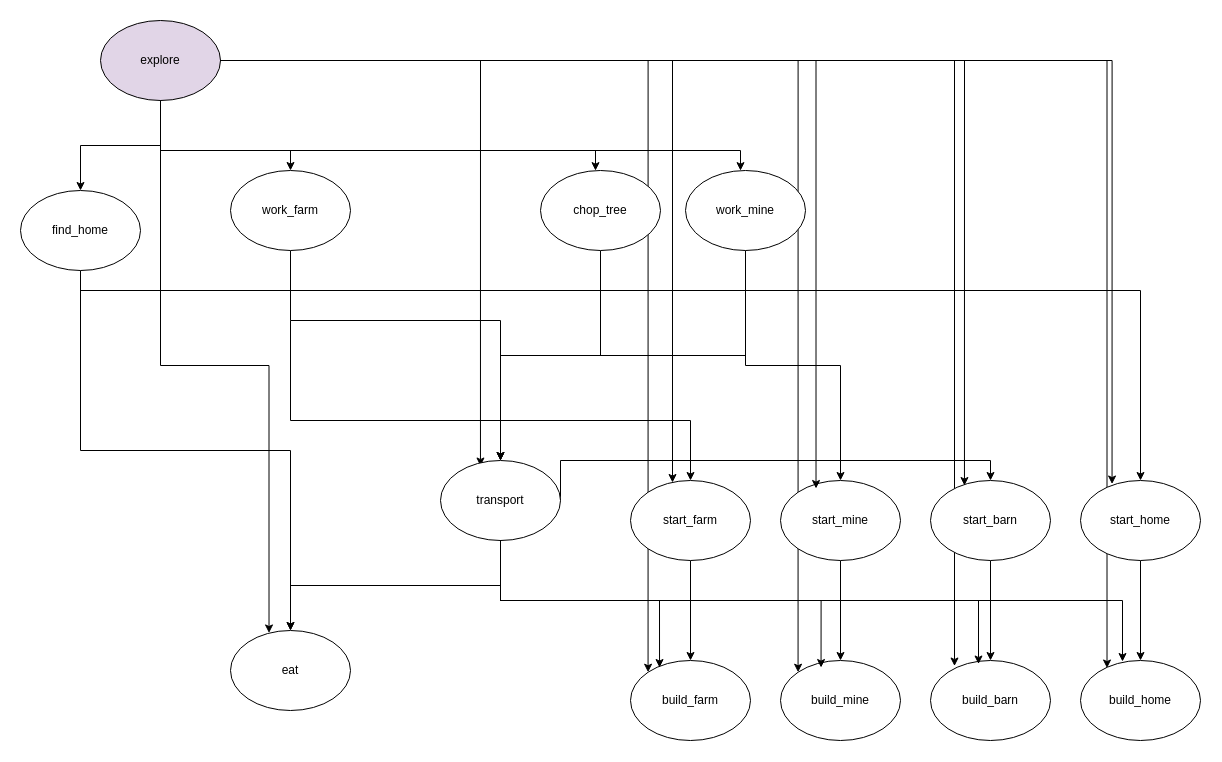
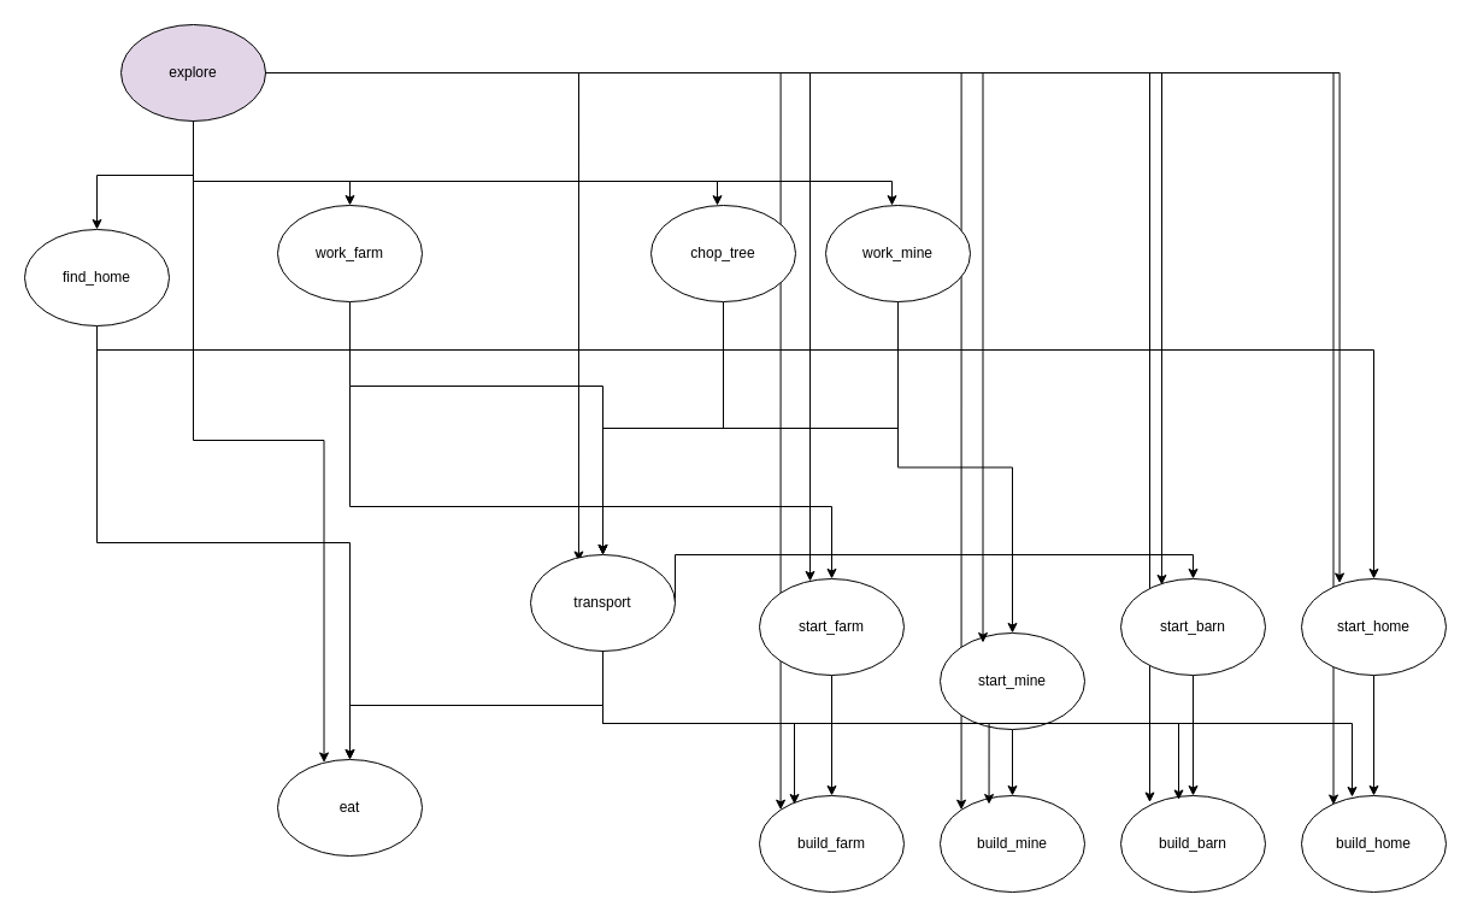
  <mxCell id="0" />
  <mxCell id="1" parent="0" />
  <mxCell id="2" value="eat" style="ellipse;whiteSpace=wrap;html=1;" vertex="1" parent="1"><mxGeometry x="230" y="630" width="120" height="80" as="geometry" /></mxCell>
  <mxCell id="3" style="edgeStyle=orthogonalEdgeStyle;rounded=0;orthogonalLoop=1;jettySize=auto;html=1;exitX=0.5;exitY=1;exitDx=0;exitDy=0;entryX=0.5;entryY=0;entryDx=0;entryDy=0;" edge="1" parent="1" source="5" target="2"><mxGeometry relative="1" as="geometry"><Array as="points"><mxPoint x="80" y="450" /><mxPoint x="290" y="450" /></Array></mxGeometry></mxCell>
  <mxCell id="4" style="edgeStyle=orthogonalEdgeStyle;rounded=0;orthogonalLoop=1;jettySize=auto;html=1;exitX=0.5;exitY=1;exitDx=0;exitDy=0;entryX=0.5;entryY=0;entryDx=0;entryDy=0;" edge="1" parent="1" source="5" target="39"><mxGeometry relative="1" as="geometry"><Array as="points"><mxPoint x="80" y="290" /><mxPoint x="1140" y="290" /></Array></mxGeometry></mxCell>
  <mxCell id="5" value="find_home" style="ellipse;whiteSpace=wrap;html=1;" vertex="1" parent="1"><mxGeometry x="20" y="190" width="120" height="80" as="geometry" /></mxCell>
  <mxCell id="6" style="edgeStyle=orthogonalEdgeStyle;rounded=0;orthogonalLoop=1;jettySize=auto;html=1;exitX=0.5;exitY=1;exitDx=0;exitDy=0;entryX=0.5;entryY=0;entryDx=0;entryDy=0;" edge="1" parent="1" source="15" target="5"><mxGeometry relative="1" as="geometry" /></mxCell>
  <mxCell id="7" style="edgeStyle=orthogonalEdgeStyle;rounded=0;orthogonalLoop=1;jettySize=auto;html=1;exitX=0.5;exitY=1;exitDx=0;exitDy=0;entryX=0.5;entryY=0;entryDx=0;entryDy=0;" edge="1" parent="1" source="15" target="24"><mxGeometry relative="1" as="geometry"><Array as="points"><mxPoint x="160" y="150" /><mxPoint x="290" y="150" /></Array></mxGeometry></mxCell>
  <mxCell id="8" style="edgeStyle=orthogonalEdgeStyle;rounded=0;orthogonalLoop=1;jettySize=auto;html=1;exitX=0.5;exitY=1;exitDx=0;exitDy=0;" edge="1" parent="1" source="15" target="21"><mxGeometry relative="1" as="geometry"><Array as="points"><mxPoint x="160" y="150" /><mxPoint x="595" y="150" /></Array></mxGeometry></mxCell>
  <mxCell id="9" style="edgeStyle=orthogonalEdgeStyle;rounded=0;orthogonalLoop=1;jettySize=auto;html=1;exitX=0.5;exitY=1;exitDx=0;exitDy=0;" edge="1" parent="1" source="15" target="27"><mxGeometry relative="1" as="geometry"><Array as="points"><mxPoint x="160" y="150" /><mxPoint x="740" y="150" /></Array></mxGeometry></mxCell>
  <mxCell id="10" style="edgeStyle=orthogonalEdgeStyle;rounded=0;orthogonalLoop=1;jettySize=auto;html=1;exitX=1;exitY=0.5;exitDx=0;exitDy=0;entryX=0.333;entryY=0.069;entryDx=0;entryDy=0;entryPerimeter=0;" edge="1" parent="1" source="15" target="19"><mxGeometry relative="1" as="geometry"><mxPoint x="410" y="620" as="targetPoint" /></mxGeometry></mxCell>
  <mxCell id="11" style="edgeStyle=orthogonalEdgeStyle;rounded=0;orthogonalLoop=1;jettySize=auto;html=1;exitX=1;exitY=0.5;exitDx=0;exitDy=0;entryX=0;entryY=0;entryDx=0;entryDy=0;" edge="1" parent="1" source="15" target="28"><mxGeometry relative="1" as="geometry" /></mxCell>
  <mxCell id="12" style="edgeStyle=orthogonalEdgeStyle;rounded=0;orthogonalLoop=1;jettySize=auto;html=1;exitX=1;exitY=0.5;exitDx=0;exitDy=0;entryX=0;entryY=0;entryDx=0;entryDy=0;" edge="1" parent="1" source="15" target="29"><mxGeometry relative="1" as="geometry" /></mxCell>
  <mxCell id="13" style="edgeStyle=orthogonalEdgeStyle;rounded=0;orthogonalLoop=1;jettySize=auto;html=1;exitX=1;exitY=0.5;exitDx=0;exitDy=0;entryX=0.2;entryY=0.069;entryDx=0;entryDy=0;entryPerimeter=0;" edge="1" parent="1" source="15" target="30"><mxGeometry relative="1" as="geometry"><mxPoint x="1080" y="440" as="targetPoint" /></mxGeometry></mxCell>
  <mxCell id="14" style="edgeStyle=orthogonalEdgeStyle;rounded=0;orthogonalLoop=1;jettySize=auto;html=1;exitX=1;exitY=0.5;exitDx=0;exitDy=0;entryX=0.221;entryY=0.094;entryDx=0;entryDy=0;entryPerimeter=0;" edge="1" parent="1" source="15" target="31"><mxGeometry relative="1" as="geometry"><mxPoint x="1220" y="490" as="targetPoint" /></mxGeometry></mxCell>
  <mxCell id="15" value="explore" style="ellipse;whiteSpace=wrap;html=1;fillColor=#e1d5e7;" vertex="1" parent="1"><mxGeometry x="100" y="20" width="120" height="80" as="geometry" /></mxCell>
  <mxCell id="16" style="edgeStyle=orthogonalEdgeStyle;rounded=0;orthogonalLoop=1;jettySize=auto;html=1;exitX=0.5;exitY=1;exitDx=0;exitDy=0;entryX=0.5;entryY=0;entryDx=0;entryDy=0;" edge="1" parent="1" source="19" target="2"><mxGeometry relative="1" as="geometry" /></mxCell>
  <mxCell id="17" style="edgeStyle=orthogonalEdgeStyle;rounded=0;orthogonalLoop=1;jettySize=auto;html=1;exitX=0.5;exitY=1;exitDx=0;exitDy=0;entryX=0.35;entryY=0.013;entryDx=0;entryDy=0;entryPerimeter=0;" edge="1" parent="1" source="19" target="31"><mxGeometry relative="1" as="geometry"><mxPoint x="1040" y="630" as="targetPoint" /></mxGeometry></mxCell>
  <mxCell id="18" style="edgeStyle=orthogonalEdgeStyle;rounded=0;orthogonalLoop=1;jettySize=auto;html=1;exitX=1;exitY=0.5;exitDx=0;exitDy=0;entryX=0.5;entryY=0;entryDx=0;entryDy=0;" edge="1" parent="1" source="19" target="37"><mxGeometry relative="1" as="geometry"><Array as="points"><mxPoint x="560" y="460" /><mxPoint x="990" y="460" /></Array></mxGeometry></mxCell>
  <mxCell id="19" value="transport" style="ellipse;whiteSpace=wrap;html=1;" vertex="1" parent="1"><mxGeometry x="440" y="460" width="120" height="80" as="geometry" /></mxCell>
  <mxCell id="20" style="edgeStyle=orthogonalEdgeStyle;rounded=0;orthogonalLoop=1;jettySize=auto;html=1;exitX=0.5;exitY=1;exitDx=0;exitDy=0;" edge="1" parent="1" source="21" target="19"><mxGeometry relative="1" as="geometry" /></mxCell>
  <mxCell id="21" value="chop_tree" style="ellipse;whiteSpace=wrap;html=1;" vertex="1" parent="1"><mxGeometry x="540" y="170" width="120" height="80" as="geometry" /></mxCell>
  <mxCell id="22" style="edgeStyle=orthogonalEdgeStyle;rounded=0;orthogonalLoop=1;jettySize=auto;html=1;exitX=0.5;exitY=1;exitDx=0;exitDy=0;entryX=0.5;entryY=0;entryDx=0;entryDy=0;" edge="1" parent="1" source="24" target="19"><mxGeometry relative="1" as="geometry"><Array as="points"><mxPoint x="290" y="320" /><mxPoint x="500" y="320" /></Array></mxGeometry></mxCell>
  <mxCell id="23" style="edgeStyle=orthogonalEdgeStyle;rounded=0;orthogonalLoop=1;jettySize=auto;html=1;exitX=0.5;exitY=1;exitDx=0;exitDy=0;entryX=0.5;entryY=0;entryDx=0;entryDy=0;" edge="1" parent="1" target="33"><mxGeometry relative="1" as="geometry"><mxPoint x="290" y="320" as="sourcePoint" /><mxPoint x="690" y="520" as="targetPoint" /><Array as="points"><mxPoint x="290" y="420" /><mxPoint x="690" y="420" /></Array></mxGeometry></mxCell>
  <mxCell id="24" value="work_farm" style="ellipse;whiteSpace=wrap;html=1;" vertex="1" parent="1"><mxGeometry x="230" y="170" width="120" height="80" as="geometry" /></mxCell>
  <mxCell id="25" style="edgeStyle=orthogonalEdgeStyle;rounded=0;orthogonalLoop=1;jettySize=auto;html=1;exitX=0.5;exitY=1;exitDx=0;exitDy=0;entryX=0.5;entryY=0;entryDx=0;entryDy=0;" edge="1" parent="1" source="27" target="19"><mxGeometry relative="1" as="geometry"><mxPoint x="490" y="340" as="targetPoint" /></mxGeometry></mxCell>
  <mxCell id="26" style="edgeStyle=orthogonalEdgeStyle;rounded=0;orthogonalLoop=1;jettySize=auto;html=1;exitX=0.5;exitY=1;exitDx=0;exitDy=0;entryX=0.5;entryY=0;entryDx=0;entryDy=0;" edge="1" parent="1" source="27" target="35"><mxGeometry relative="1" as="geometry" /></mxCell>
  <mxCell id="27" value="work_mine" style="ellipse;whiteSpace=wrap;html=1;" vertex="1" parent="1"><mxGeometry x="685" y="170" width="120" height="80" as="geometry" /></mxCell>
  <mxCell id="28" value="build_farm" style="ellipse;whiteSpace=wrap;html=1;" vertex="1" parent="1"><mxGeometry x="630" y="660" width="120" height="80" as="geometry" /></mxCell>
  <mxCell id="29" value="build_mine" style="ellipse;whiteSpace=wrap;html=1;" vertex="1" parent="1"><mxGeometry x="780" y="660" width="120" height="80" as="geometry" /></mxCell>
  <mxCell id="30" value="build_barn" style="ellipse;whiteSpace=wrap;html=1;" vertex="1" parent="1"><mxGeometry x="930" y="660" width="120" height="80" as="geometry" /></mxCell>
  <mxCell id="31" value="build_home" style="ellipse;whiteSpace=wrap;html=1;" vertex="1" parent="1"><mxGeometry x="1080" y="660" width="120" height="80" as="geometry" /></mxCell>
  <mxCell id="32" style="edgeStyle=orthogonalEdgeStyle;rounded=0;orthogonalLoop=1;jettySize=auto;html=1;exitX=0.5;exitY=1;exitDx=0;exitDy=0;entryX=0.5;entryY=0;entryDx=0;entryDy=0;" edge="1" parent="1" source="33" target="28"><mxGeometry relative="1" as="geometry" /></mxCell>
  <mxCell id="33" value="start_farm" style="ellipse;whiteSpace=wrap;html=1;" vertex="1" parent="1"><mxGeometry x="630" y="480" width="120" height="80" as="geometry" /></mxCell>
  <mxCell id="34" style="edgeStyle=orthogonalEdgeStyle;rounded=0;orthogonalLoop=1;jettySize=auto;html=1;exitX=0.5;exitY=1;exitDx=0;exitDy=0;entryX=0.5;entryY=0;entryDx=0;entryDy=0;" edge="1" parent="1" source="35" target="29"><mxGeometry relative="1" as="geometry" /></mxCell>
- <mxCell id="35" value="start_mine" style="ellipse;whiteSpace=wrap;html=1;" vertex="1" parent="1"><mxGeometry x="780" y="480" width="120" height="80" as="geometry" /></mxCell>
+ <mxCell id="35" value="start_mine" style="ellipse;whiteSpace=wrap;html=1;" vertex="1" parent="1"><mxGeometry x="780" y="525" width="120" height="80" as="geometry" /></mxCell>
  <mxCell id="36" style="edgeStyle=orthogonalEdgeStyle;rounded=0;orthogonalLoop=1;jettySize=auto;html=1;exitX=0.5;exitY=1;exitDx=0;exitDy=0;entryX=0.5;entryY=0;entryDx=0;entryDy=0;" edge="1" parent="1" source="37" target="30"><mxGeometry relative="1" as="geometry" /></mxCell>
  <mxCell id="37" value="start_barn" style="ellipse;whiteSpace=wrap;html=1;" vertex="1" parent="1"><mxGeometry x="930" y="480" width="120" height="80" as="geometry" /></mxCell>
  <mxCell id="38" style="edgeStyle=orthogonalEdgeStyle;rounded=0;orthogonalLoop=1;jettySize=auto;html=1;exitX=0.5;exitY=1;exitDx=0;exitDy=0;entryX=0.5;entryY=0;entryDx=0;entryDy=0;" edge="1" parent="1" source="39" target="31"><mxGeometry relative="1" as="geometry" /></mxCell>
  <mxCell id="39" value="start_home" style="ellipse;whiteSpace=wrap;html=1;" vertex="1" parent="1"><mxGeometry x="1080" y="480" width="120" height="80" as="geometry" /></mxCell>
  <mxCell id="40" style="edgeStyle=orthogonalEdgeStyle;rounded=0;orthogonalLoop=1;jettySize=auto;html=1;exitX=0.5;exitY=1;exitDx=0;exitDy=0;entryX=0.242;entryY=0.088;entryDx=0;entryDy=0;entryPerimeter=0;" edge="1" parent="1" source="19" target="28"><mxGeometry relative="1" as="geometry" /></mxCell>
  <mxCell id="41" style="edgeStyle=orthogonalEdgeStyle;rounded=0;orthogonalLoop=1;jettySize=auto;html=1;exitX=0.5;exitY=1;exitDx=0;exitDy=0;entryX=0.338;entryY=0.088;entryDx=0;entryDy=0;entryPerimeter=0;" edge="1" parent="1" source="19" target="29"><mxGeometry relative="1" as="geometry" /></mxCell>
  <mxCell id="42" style="edgeStyle=orthogonalEdgeStyle;rounded=0;orthogonalLoop=1;jettySize=auto;html=1;exitX=0.5;exitY=1;exitDx=0;exitDy=0;entryX=0.4;entryY=0.044;entryDx=0;entryDy=0;entryPerimeter=0;" edge="1" parent="1" source="19" target="30"><mxGeometry relative="1" as="geometry" /></mxCell>
  <mxCell id="43" style="edgeStyle=orthogonalEdgeStyle;rounded=0;orthogonalLoop=1;jettySize=auto;html=1;exitX=1;exitY=0.5;exitDx=0;exitDy=0;entryX=0.35;entryY=0.025;entryDx=0;entryDy=0;entryPerimeter=0;" edge="1" parent="1" source="15" target="33"><mxGeometry relative="1" as="geometry" /></mxCell>
  <mxCell id="44" style="edgeStyle=orthogonalEdgeStyle;rounded=0;orthogonalLoop=1;jettySize=auto;html=1;exitX=1;exitY=0.5;exitDx=0;exitDy=0;entryX=0.296;entryY=0.1;entryDx=0;entryDy=0;entryPerimeter=0;" edge="1" parent="1" source="15" target="35"><mxGeometry relative="1" as="geometry" /></mxCell>
  <mxCell id="45" style="edgeStyle=orthogonalEdgeStyle;rounded=0;orthogonalLoop=1;jettySize=auto;html=1;exitX=1;exitY=0.5;exitDx=0;exitDy=0;entryX=0.283;entryY=0.063;entryDx=0;entryDy=0;entryPerimeter=0;" edge="1" parent="1" source="15" target="37"><mxGeometry relative="1" as="geometry" /></mxCell>
  <mxCell id="46" style="edgeStyle=orthogonalEdgeStyle;rounded=0;orthogonalLoop=1;jettySize=auto;html=1;exitX=1;exitY=0.5;exitDx=0;exitDy=0;entryX=0.263;entryY=0.044;entryDx=0;entryDy=0;entryPerimeter=0;" edge="1" parent="1" source="15" target="39"><mxGeometry relative="1" as="geometry" /></mxCell>
  <mxCell id="47" style="edgeStyle=orthogonalEdgeStyle;rounded=0;orthogonalLoop=1;jettySize=auto;html=1;exitX=0.5;exitY=1;exitDx=0;exitDy=0;entryX=0.321;entryY=0.031;entryDx=0;entryDy=0;entryPerimeter=0;" edge="1" parent="1" source="15" target="2"><mxGeometry relative="1" as="geometry" /></mxCell>
